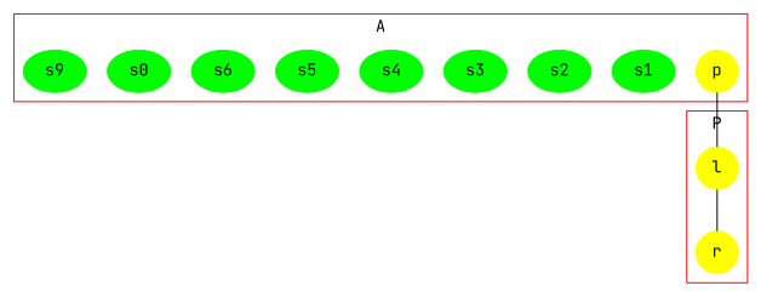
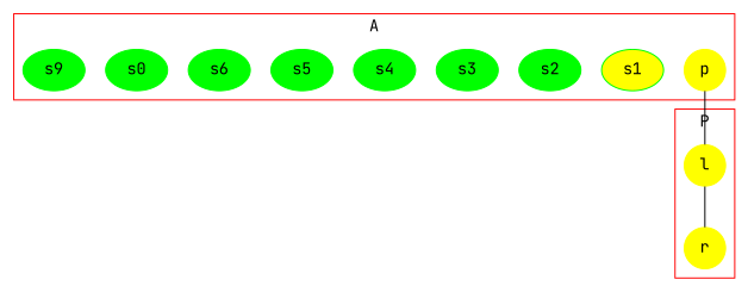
  graph {
    fontname="JetBrains Mono"
    node [color=green fontname="JetBrains Mono" shape=ellipse style=filled]
    edge [fontname="JetBrains Mono"]
    n1 [color=yellow label=p shape=circle]
-   n2 [label=s1]
+   n2 [label=s1 fillcolor=yellow]
    n3 [label=s2]
    n4 [label=s3]
    n5 [label=s4]
    n6 [label=s5]
    n7 [label=s6]
    n8 [label=s0]
    n9 [label=s9]
    n10 [color=yellow label=l shape=circle]
    n11 [color=yellow label=r shape=circle]
    subgraph cluster_1 {
      color=red
      label=A
      shape=rectangle
      n1
      n2
      n3
      n4
      n5
      n6
      n7
      n8
      n9
    }
    subgraph cluster_2 {
      color=red
      label=P
      shape=rectangle
      n10
      n11
    }
    n1 -- n10
    n10 -- n11
  }
